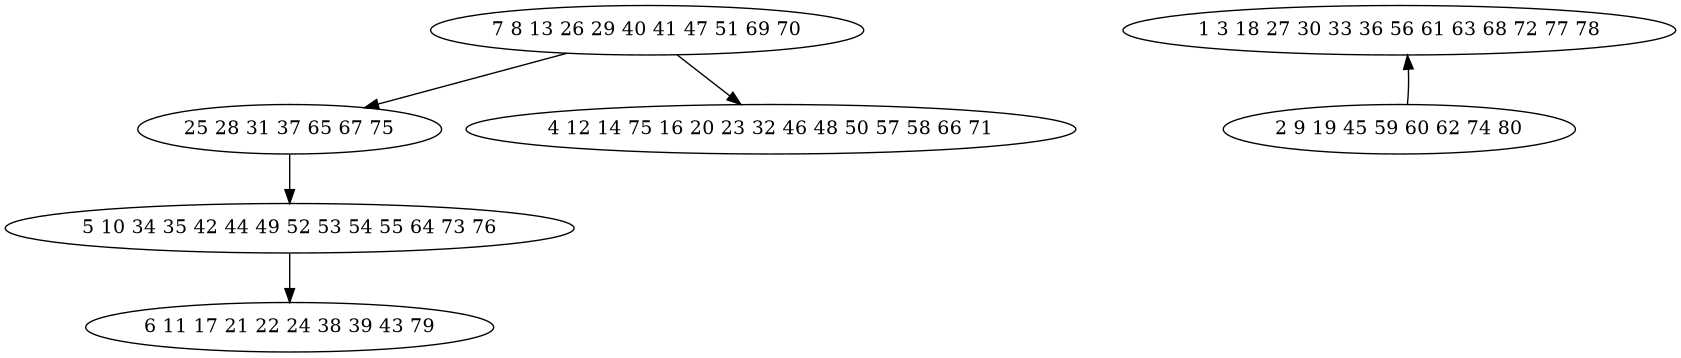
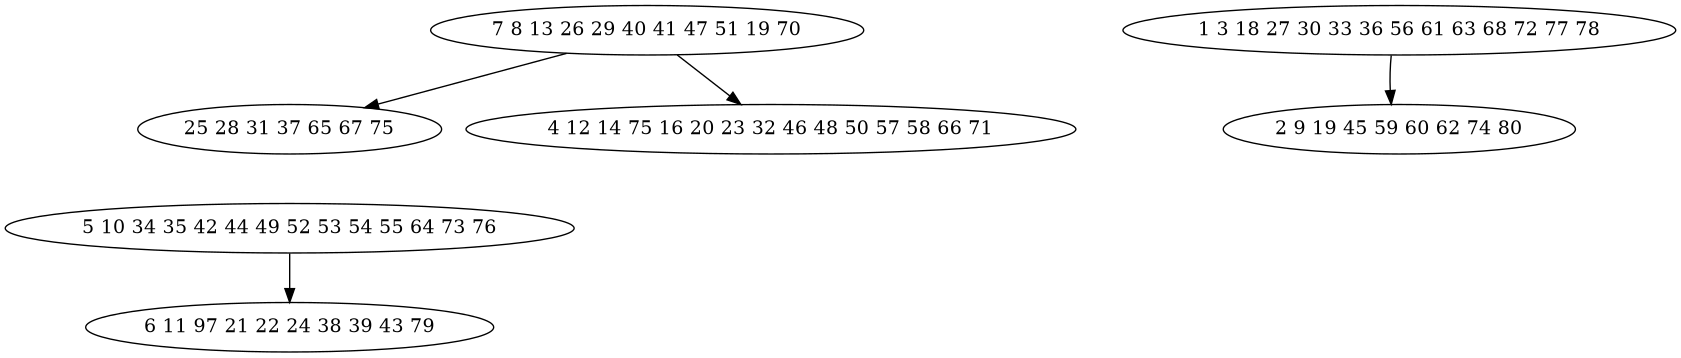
  digraph {
-   n1 [label="7 8 13 26 29 40 41 47 51 69 70"]
+   n1 [label="7 8 13 26 29 40 41 47 51 19 70"]
    n2 [label="25 28 31 37 65 67 75"]
    n3 [label="4 12 14 75 16 20 23 32 46 48 50 57 58 66 71"]
    n4 [label="5 10 34 35 42 44 49 52 53 54 55 64 73 76"]
-   n5 [label="6 11 17 21 22 24 38 39 43 79"]
+   n5 [label="6 11 97 21 22 24 38 39 43 79"]
    n6 [label="1 3 18 27 30 33 36 56 61 63 68 72 77 78"]
    n7 [label="2 9 19 45 59 60 62 74 80"]
    n1 -> n2
    n1 -> n3
-   n2 -> n4
    n4 -> n5
-   n7 -> n6
+   n6 -> n7
  }
